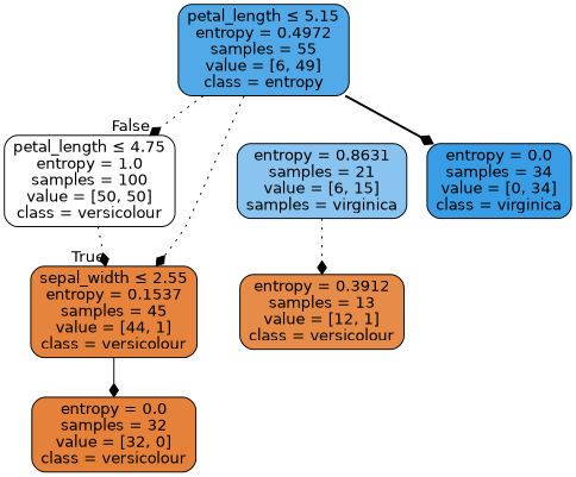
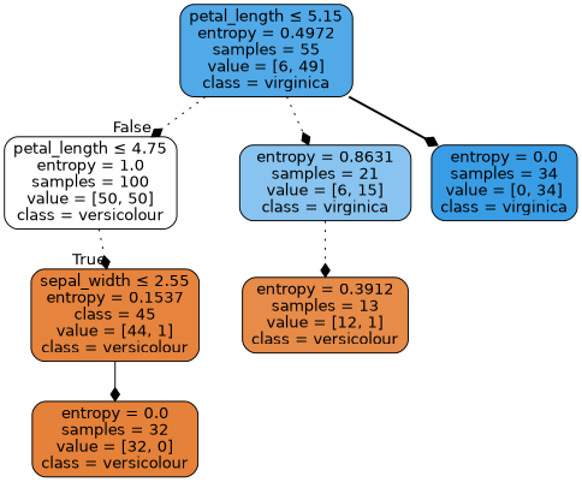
  digraph {
    node [color=black fontname=helvetica shape=box style="filled, rounded"]
    edge [arrowhead=diamond fontname=helvetica style=dotted]
    n1 [fillcolor="#e5813900" label=<petal_length &le; 4.75<br/>entropy = 1.0<br/>samples = 100<br/>value = [50, 50]<br/>class = versicolour>]
-   n2 [fillcolor="#e58139f9" label=<sepal_width &le; 2.55<br/>entropy = 0.1537<br/>samples = 45<br/>value = [44, 1]<br/>class = versicolour>]
+   n2 [fillcolor="#e58139f9" label=<sepal_width &le; 2.55<br/>entropy = 0.1537<br/>class = 45<br/>value = [44, 1]<br/>class = versicolour>]
    n3 [fillcolor="#e58139ff" label=<entropy = 0.0<br/>samples = 32<br/>value = [32, 0]<br/>class = versicolour>]
-   n4 [fillcolor="#399de5e0" label=<petal_length &le; 5.15<br/>entropy = 0.4972<br/>samples = 55<br/>value = [6, 49]<br/>class = entropy>]
-   n5 [fillcolor="#399de599" label=<entropy = 0.8631<br/>samples = 21<br/>value = [6, 15]<br/>samples = virginica>]
+   n4 [fillcolor="#399de5e0" label=<petal_length &le; 5.15<br/>entropy = 0.4972<br/>samples = 55<br/>value = [6, 49]<br/>class = virginica>]
+   n5 [fillcolor="#399de599" label=<entropy = 0.8631<br/>samples = 21<br/>value = [6, 15]<br/>class = virginica>]
    n6 [fillcolor="#399de5ff" label=<entropy = 0.0<br/>samples = 34<br/>value = [0, 34]<br/>class = virginica>]
    n7 [fillcolor="#e58139ea" label=<entropy = 0.3912<br/>samples = 13<br/>value = [12, 1]<br/>class = versicolour>]
    n1 -> n2 [headlabel=True labelangle=45 labeldistance=2.5]
    n2 -> n3 [style=solid]
    n4 -> n1 [headlabel=False labelangle=-45 labeldistance=2.5]
-   n4 -> n2
+   n4 -> n5
    n4 -> n6 [style=bold]
    n5 -> n7
  }
